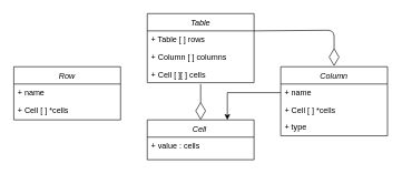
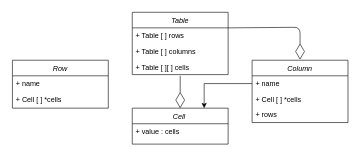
  <mxCell id="0" />
  <mxCell id="1" parent="0" />
  <mxCell id="2" value="Table" style="swimlane;fontStyle=2;align=center;verticalAlign=top;childLayout=stackLayout;horizontal=1;startSize=26;horizontalStack=0;resizeParent=1;resizeLast=0;collapsible=1;marginBottom=0;rounded=0;shadow=0;strokeWidth=1;" parent="1" vertex="1"><mxGeometry x="220" y="20" width="160" height="104" as="geometry"><mxRectangle x="230" y="140" width="160" height="26" as="alternateBounds" /></mxGeometry></mxCell>
  <mxCell id="3" value="+ Table [ ] rows" style="text;align=left;verticalAlign=top;spacingLeft=4;spacingRight=4;overflow=hidden;rotatable=0;points=[[0,0.5],[1,0.5]];portConstraint=eastwest;" parent="2" vertex="1"><mxGeometry y="26" width="160" height="26" as="geometry" /></mxCell>
- <mxCell id="4" value="+ Column [ ] columns" style="text;align=left;verticalAlign=top;spacingLeft=4;spacingRight=4;overflow=hidden;rotatable=0;points=[[0,0.5],[1,0.5]];portConstraint=eastwest;" parent="2" vertex="1"><mxGeometry y="52" width="160" height="26" as="geometry" /></mxCell>
- <mxCell id="5" value="+ Cell [ ][ ] cells" style="text;align=left;verticalAlign=top;spacingLeft=4;spacingRight=4;overflow=hidden;rotatable=0;points=[[0,0.5],[1,0.5]];portConstraint=eastwest;" parent="2" vertex="1"><mxGeometry y="78" width="160" height="26" as="geometry" /></mxCell>
+ <mxCell id="4" value="+ Table [ ] columns" style="text;align=left;verticalAlign=top;spacingLeft=4;spacingRight=4;overflow=hidden;rotatable=0;points=[[0,0.5],[1,0.5]];portConstraint=eastwest;" parent="2" vertex="1"><mxGeometry y="52" width="160" height="26" as="geometry" /></mxCell>
+ <mxCell id="5" value="+ Table [ ][ ] cells" style="text;align=left;verticalAlign=top;spacingLeft=4;spacingRight=4;overflow=hidden;rotatable=0;points=[[0,0.5],[1,0.5]];portConstraint=eastwest;" parent="2" vertex="1"><mxGeometry y="78" width="160" height="26" as="geometry" /></mxCell>
  <mxCell id="6" value="Row" style="swimlane;fontStyle=2;align=center;verticalAlign=top;childLayout=stackLayout;horizontal=1;startSize=26;horizontalStack=0;resizeParent=1;resizeLast=0;collapsible=1;marginBottom=0;rounded=0;shadow=0;strokeWidth=1;" parent="1" vertex="1"><mxGeometry x="20" y="100" width="160" height="80" as="geometry"><mxRectangle x="230" y="140" width="160" height="26" as="alternateBounds" /></mxGeometry></mxCell>
  <mxCell id="7" value="+ name" style="text;align=left;verticalAlign=top;spacingLeft=4;spacingRight=4;overflow=hidden;rotatable=0;points=[[0,0.5],[1,0.5]];portConstraint=eastwest;" parent="6" vertex="1"><mxGeometry y="26" width="160" height="26" as="geometry" /></mxCell>
  <mxCell id="8" value="+ Cell [ ] *cells" style="text;align=left;verticalAlign=top;spacingLeft=4;spacingRight=4;overflow=hidden;rotatable=0;points=[[0,0.5],[1,0.5]];portConstraint=eastwest;" parent="6" vertex="1"><mxGeometry y="52" width="160" height="26" as="geometry" /></mxCell>
  <mxCell id="9" value="Column" style="swimlane;fontStyle=2;align=center;verticalAlign=top;childLayout=stackLayout;horizontal=1;startSize=26;horizontalStack=0;resizeParent=1;resizeLast=0;collapsible=1;marginBottom=0;rounded=0;shadow=0;strokeWidth=1;" parent="1" vertex="1"><mxGeometry x="420" y="100" width="160" height="104" as="geometry"><mxRectangle x="230" y="140" width="160" height="26" as="alternateBounds" /></mxGeometry></mxCell>
  <mxCell id="10" value="+ name" style="text;align=left;verticalAlign=top;spacingLeft=4;spacingRight=4;overflow=hidden;rotatable=0;points=[[0,0.5],[1,0.5]];portConstraint=eastwest;" parent="9" vertex="1"><mxGeometry y="26" width="160" height="26" as="geometry" /></mxCell>
  <mxCell id="11" value="+ Cell [ ] *cells" style="text;align=left;verticalAlign=top;spacingLeft=4;spacingRight=4;overflow=hidden;rotatable=0;points=[[0,0.5],[1,0.5]];portConstraint=eastwest;" parent="9" vertex="1"><mxGeometry y="52" width="160" height="26" as="geometry" /></mxCell>
- <mxCell id="12" value="+ type" style="text;align=left;verticalAlign=top;spacingLeft=4;spacingRight=4;overflow=hidden;rotatable=0;points=[[0,0.5],[1,0.5]];portConstraint=eastwest;" parent="9" vertex="1"><mxGeometry y="78" width="160" height="26" as="geometry" /></mxCell>
+ <mxCell id="12" value="+ rows" style="text;align=left;verticalAlign=top;spacingLeft=4;spacingRight=4;overflow=hidden;rotatable=0;points=[[0,0.5],[1,0.5]];portConstraint=eastwest;" parent="9" vertex="1"><mxGeometry y="78" width="160" height="26" as="geometry" /></mxCell>
  <mxCell id="13" value="Cell " style="swimlane;fontStyle=2;align=center;verticalAlign=top;childLayout=stackLayout;horizontal=1;startSize=26;horizontalStack=0;resizeParent=1;resizeLast=0;collapsible=1;marginBottom=0;rounded=0;shadow=0;strokeWidth=1;" parent="1" vertex="1"><mxGeometry x="220" y="180" width="160" height="60" as="geometry"><mxRectangle x="230" y="140" width="160" height="26" as="alternateBounds" /></mxGeometry></mxCell>
  <mxCell id="14" value="+ value : cells " style="text;align=left;verticalAlign=top;spacingLeft=4;spacingRight=4;overflow=hidden;rotatable=0;points=[[0,0.5],[1,0.5]];portConstraint=eastwest;" parent="13" vertex="1"><mxGeometry y="26" width="160" height="26" as="geometry" /></mxCell>
  <mxCell id="15" value="" style="endArrow=diamondThin;endFill=0;endSize=24;html=1;exitX=1;exitY=0.25;exitDx=0;exitDy=0;entryX=0.5;entryY=0;entryDx=0;entryDy=0;" parent="1" source="2" edge="1"><mxGeometry width="160" relative="1" as="geometry"><mxPoint x="620" y="45" as="sourcePoint" /><mxPoint x="500" y="99" as="targetPoint" /><Array as="points"><mxPoint x="500" y="45" /></Array></mxGeometry></mxCell>
  <mxCell id="16" value="" style="endArrow=diamondThin;endFill=0;endSize=24;html=1;entryX=0.5;entryY=0;entryDx=0;entryDy=0;" parent="1" target="13" edge="1"><mxGeometry width="160" relative="1" as="geometry"><mxPoint x="300" y="126" as="sourcePoint" /><mxPoint x="410" y="150" as="targetPoint" /></mxGeometry></mxCell>
  <mxCell id="17" style="edgeStyle=orthogonalEdgeStyle;rounded=0;orthogonalLoop=1;jettySize=auto;html=1;exitX=0;exitY=0.5;exitDx=0;exitDy=0;entryX=0.75;entryY=0;entryDx=0;entryDy=0;" parent="1" source="10" target="13" edge="1"><mxGeometry relative="1" as="geometry" /></mxCell>
